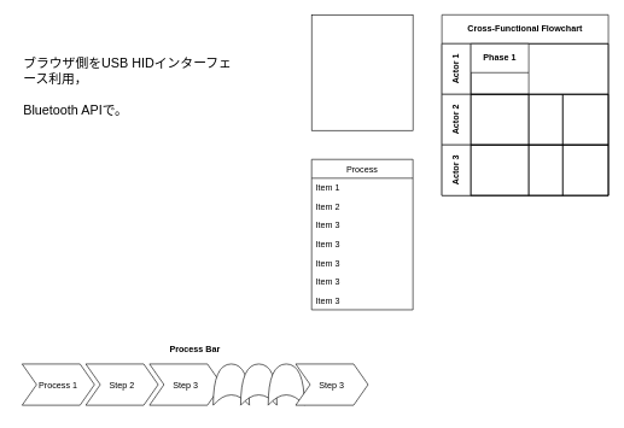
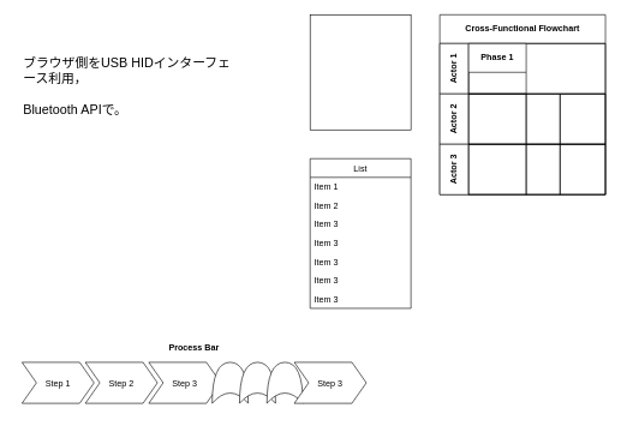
  <mxCell id="0" />
  <mxCell id="1" parent="0" />
  <mxCell id="2" value="" style="rounded=0;whiteSpace=wrap;html=1;" vertex="1" parent="1"><mxGeometry x="430" y="20" width="140" height="160" as="geometry" /></mxCell>
- <mxCell id="3" value="Process" style="swimlane;fontStyle=0;childLayout=stackLayout;horizontal=1;startSize=26;fillColor=none;horizontalStack=0;resizeParent=1;resizeParentMax=0;resizeLast=0;collapsible=1;marginBottom=0;" vertex="1" parent="1"><mxGeometry x="430" y="220" width="140" height="208" as="geometry" /></mxCell>
+ <mxCell id="3" value="List" style="swimlane;fontStyle=0;childLayout=stackLayout;horizontal=1;startSize=26;fillColor=none;horizontalStack=0;resizeParent=1;resizeParentMax=0;resizeLast=0;collapsible=1;marginBottom=0;" vertex="1" parent="1"><mxGeometry x="430" y="220" width="140" height="208" as="geometry" /></mxCell>
  <mxCell id="4" value="Item 1" style="text;strokeColor=none;fillColor=none;align=left;verticalAlign=top;spacingLeft=4;spacingRight=4;overflow=hidden;rotatable=0;points=[[0,0.5],[1,0.5]];portConstraint=eastwest;" vertex="1" parent="3"><mxGeometry y="26" width="140" height="26" as="geometry" /></mxCell>
  <mxCell id="5" value="Item 2" style="text;strokeColor=none;fillColor=none;align=left;verticalAlign=top;spacingLeft=4;spacingRight=4;overflow=hidden;rotatable=0;points=[[0,0.5],[1,0.5]];portConstraint=eastwest;" vertex="1" parent="3"><mxGeometry y="52" width="140" height="26" as="geometry" /></mxCell>
  <mxCell id="6" value="Item 3" style="text;strokeColor=none;fillColor=none;align=left;verticalAlign=top;spacingLeft=4;spacingRight=4;overflow=hidden;rotatable=0;points=[[0,0.5],[1,0.5]];portConstraint=eastwest;" vertex="1" parent="3"><mxGeometry y="78" width="140" height="26" as="geometry" /></mxCell>
  <mxCell id="7" value="Item 3" style="text;strokeColor=none;fillColor=none;align=left;verticalAlign=top;spacingLeft=4;spacingRight=4;overflow=hidden;rotatable=0;points=[[0,0.5],[1,0.5]];portConstraint=eastwest;" vertex="1" parent="3"><mxGeometry y="104" width="140" height="26" as="geometry" /></mxCell>
  <mxCell id="8" value="Item 3" style="text;strokeColor=none;fillColor=none;align=left;verticalAlign=top;spacingLeft=4;spacingRight=4;overflow=hidden;rotatable=0;points=[[0,0.5],[1,0.5]];portConstraint=eastwest;" vertex="1" parent="3"><mxGeometry y="130" width="140" height="26" as="geometry" /></mxCell>
  <mxCell id="9" value="Item 3" style="text;strokeColor=none;fillColor=none;align=left;verticalAlign=top;spacingLeft=4;spacingRight=4;overflow=hidden;rotatable=0;points=[[0,0.5],[1,0.5]];portConstraint=eastwest;" vertex="1" parent="3"><mxGeometry y="156" width="140" height="26" as="geometry" /></mxCell>
  <mxCell id="10" value="Item 3" style="text;strokeColor=none;fillColor=none;align=left;verticalAlign=top;spacingLeft=4;spacingRight=4;overflow=hidden;rotatable=0;points=[[0,0.5],[1,0.5]];portConstraint=eastwest;" vertex="1" parent="3"><mxGeometry y="182" width="140" height="26" as="geometry" /></mxCell>
  <mxCell id="11" value="Cross-Functional Flowchart" style="shape=table;childLayout=tableLayout;rowLines=0;columnLines=0;startSize=40;html=1;whiteSpace=wrap;collapsible=0;recursiveResize=0;expand=0;pointerEvents=0;fontStyle=1;align=center;" vertex="1" parent="1"><mxGeometry x="610" y="20" width="230" height="250" as="geometry" /></mxCell>
  <mxCell id="12" value="Actor 1" style="swimlane;horizontal=0;points=[[0,0.5],[1,0.5]];portConstraint=eastwest;startSize=40;html=1;whiteSpace=wrap;collapsible=0;recursiveResize=0;expand=0;pointerEvents=0;fontStyle=1" vertex="1" parent="11"><mxGeometry y="40" width="230" height="70" as="geometry" /></mxCell>
  <mxCell id="13" value="Phase 1" style="swimlane;connectable=0;startSize=40;html=1;whiteSpace=wrap;collapsible=0;recursiveResize=0;expand=0;pointerEvents=0;" vertex="1" parent="12"><mxGeometry x="40" width="80" height="70" as="geometry" /></mxCell>
  <mxCell id="14" value="Actor 2" style="swimlane;horizontal=0;points=[[0,0.5],[1,0.5]];portConstraint=eastwest;startSize=40;html=1;whiteSpace=wrap;collapsible=0;recursiveResize=0;expand=0;pointerEvents=0;" vertex="1" parent="11"><mxGeometry y="110" width="230" height="70" as="geometry" /></mxCell>
  <mxCell id="15" value="" style="swimlane;connectable=0;startSize=0;html=1;whiteSpace=wrap;collapsible=0;recursiveResize=0;expand=0;pointerEvents=0;" vertex="1" parent="14"><mxGeometry x="40" width="80" height="70" as="geometry" /></mxCell>
  <mxCell id="16" value="" style="swimlane;connectable=0;startSize=0;html=1;whiteSpace=wrap;collapsible=0;recursiveResize=0;expand=0;pointerEvents=0;" vertex="1" parent="14"><mxGeometry x="120" width="47" height="70" as="geometry" /></mxCell>
  <mxCell id="17" value="" style="swimlane;connectable=0;startSize=0;html=1;whiteSpace=wrap;collapsible=0;recursiveResize=0;expand=0;pointerEvents=0;" vertex="1" parent="14"><mxGeometry x="167" width="63" height="70" as="geometry" /></mxCell>
  <mxCell id="18" value="Actor 3" style="swimlane;horizontal=0;points=[[0,0.5],[1,0.5]];portConstraint=eastwest;startSize=40;html=1;whiteSpace=wrap;collapsible=0;recursiveResize=0;expand=0;pointerEvents=0;" vertex="1" parent="11"><mxGeometry y="180" width="230" height="70" as="geometry" /></mxCell>
  <mxCell id="19" value="" style="swimlane;connectable=0;startSize=0;html=1;whiteSpace=wrap;collapsible=0;recursiveResize=0;expand=0;pointerEvents=0;" vertex="1" parent="18"><mxGeometry x="40" width="80" height="70" as="geometry" /></mxCell>
  <mxCell id="20" value="" style="swimlane;connectable=0;startSize=0;html=1;whiteSpace=wrap;collapsible=0;recursiveResize=0;expand=0;pointerEvents=0;" vertex="1" parent="18"><mxGeometry x="120" width="47" height="70" as="geometry" /></mxCell>
  <mxCell id="21" value="" style="swimlane;connectable=0;startSize=0;html=1;whiteSpace=wrap;collapsible=0;recursiveResize=0;expand=0;pointerEvents=0;" vertex="1" parent="18"><mxGeometry x="167" width="63" height="70" as="geometry" /></mxCell>
  <mxCell id="22" value="Process Bar" style="swimlane;childLayout=stackLayout;horizontal=1;fillColor=none;horizontalStack=1;resizeParent=1;resizeParentMax=0;resizeLast=0;collapsible=0;strokeColor=none;stackBorder=10;stackSpacing=-12;resizable=1;align=center;points=[];fontColor=#000000;" vertex="1" parent="1"><mxGeometry x="20" y="470" width="498" height="100" as="geometry" /></mxCell>
- <mxCell id="23" value="Process 1" style="shape=step;perimeter=stepPerimeter;fixedSize=1;points=[];" vertex="1" parent="22"><mxGeometry x="10" y="33" width="100" height="57" as="geometry" /></mxCell>
+ <mxCell id="23" value="Step 1" style="shape=step;perimeter=stepPerimeter;fixedSize=1;points=[];" vertex="1" parent="22"><mxGeometry x="10" y="33" width="100" height="57" as="geometry" /></mxCell>
  <mxCell id="24" value="Step 2" style="shape=step;perimeter=stepPerimeter;fixedSize=1;points=[];" vertex="1" parent="22"><mxGeometry x="98" y="33" width="100" height="57" as="geometry" /></mxCell>
  <mxCell id="25" value="Step 3" style="shape=step;perimeter=stepPerimeter;fixedSize=1;points=[];" vertex="1" parent="22"><mxGeometry x="186" y="33" width="100" height="57" as="geometry" /></mxCell>
  <mxCell id="26" value="" style="shape=xor;whiteSpace=wrap;html=1;direction=north;" vertex="1" parent="22"><mxGeometry x="274" y="33" width="50" height="57" as="geometry" /></mxCell>
  <mxCell id="27" value="" style="shape=xor;whiteSpace=wrap;html=1;direction=north;" vertex="1" parent="22"><mxGeometry x="312" y="33" width="50" height="57" as="geometry" /></mxCell>
  <mxCell id="28" value="" style="shape=xor;whiteSpace=wrap;html=1;direction=north;" vertex="1" parent="22"><mxGeometry x="350" y="33" width="50" height="57" as="geometry" /></mxCell>
  <mxCell id="29" value="Step 3" style="shape=step;perimeter=stepPerimeter;fixedSize=1;points=[];" vertex="1" parent="22"><mxGeometry x="388" y="33" width="100" height="57" as="geometry" /></mxCell>
  <mxCell id="30" value="&lt;font style=&quot;font-size: 18px&quot;&gt;ブラウザ側をUSB HIDインターフェース利用，&lt;br&gt;&lt;br&gt;Bluetooth APIで。&lt;br&gt;&lt;/font&gt;" style="text;html=1;strokeColor=none;fillColor=none;align=left;verticalAlign=middle;whiteSpace=wrap;rounded=0;" vertex="1" parent="1"><mxGeometry x="30" y="40" width="290" height="160" as="geometry" /></mxCell>
